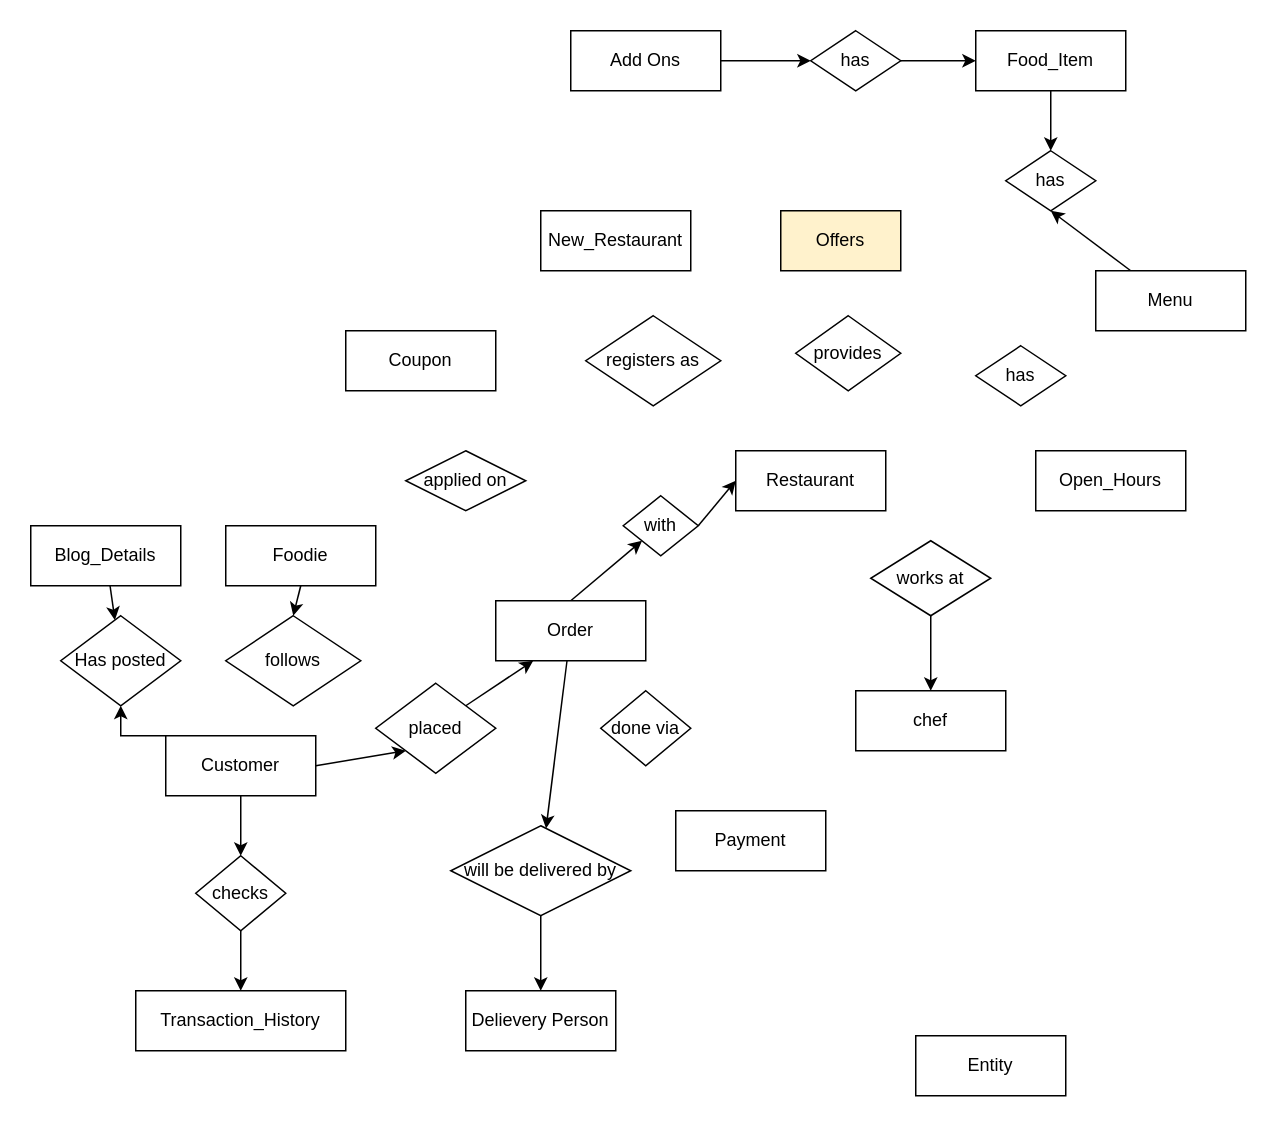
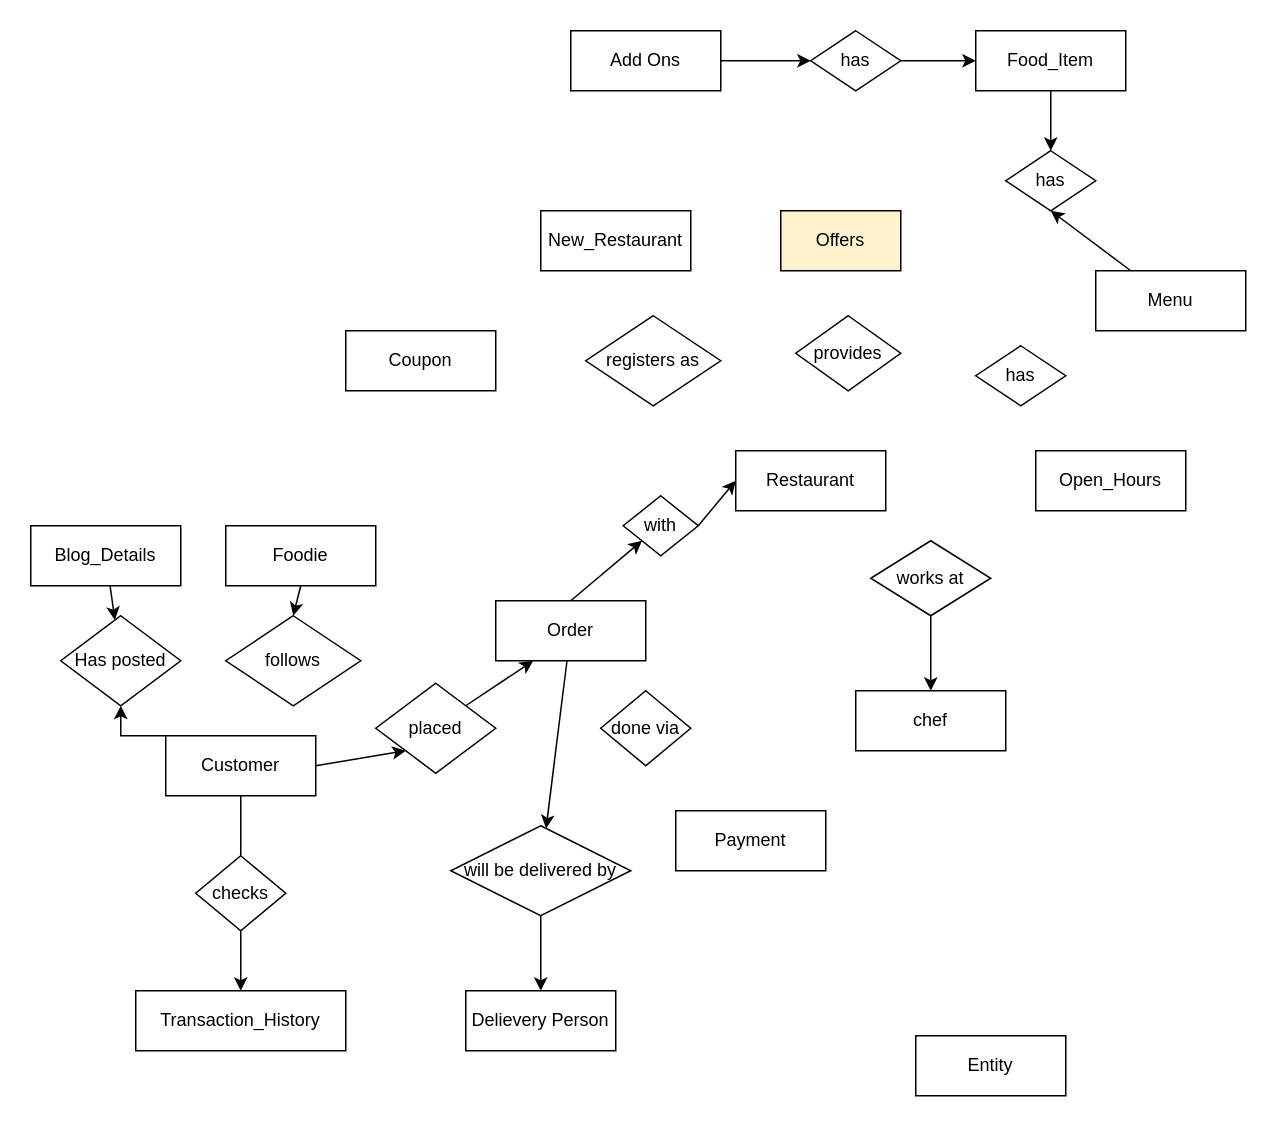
  <mxCell id="0" />
  <mxCell id="1" parent="0" />
  <mxCell id="2" style="edgeStyle=elbowEdgeStyle;rounded=0;orthogonalLoop=1;jettySize=auto;elbow=vertical;html=1;exitX=0;exitY=0.5;exitDx=0;exitDy=0;" edge="1" parent="1" source="5" target="27"><mxGeometry relative="1" as="geometry" /></mxCell>
  <mxCell id="3" style="rounded=0;orthogonalLoop=1;jettySize=auto;html=1;exitX=1;exitY=0.5;exitDx=0;exitDy=0;entryX=0;entryY=1;entryDx=0;entryDy=0;" edge="1" parent="1" source="5" target="30"><mxGeometry relative="1" as="geometry" /></mxCell>
- <mxCell id="4" value="" style="rounded=0;orthogonalLoop=1;jettySize=auto;elbow=vertical;html=1;entryX=0.5;entryY=0;entryDx=0;entryDy=0;" edge="1" parent="1" source="5" target="38"><mxGeometry relative="1" as="geometry" /></mxCell>
+ <mxCell id="4" value="" style="rounded=0;orthogonalLoop=1;jettySize=auto;elbow=vertical;html=1;entryX=0.5;entryY=0;entryDx=0;entryDy=0;endArrow=none;" edge="1" parent="1" source="5" target="38"><mxGeometry relative="1" as="geometry" /></mxCell>
  <mxCell id="5" value="Customer" style="whiteSpace=wrap;html=1;align=center;" vertex="1" parent="1"><mxGeometry x="110" y="490" width="100" height="40" as="geometry" /></mxCell>
  <mxCell id="6" style="rounded=0;orthogonalLoop=1;jettySize=auto;elbow=vertical;html=1;exitX=0.5;exitY=1;exitDx=0;exitDy=0;entryX=0.5;entryY=0;entryDx=0;entryDy=0;" edge="1" parent="1" source="7" target="28"><mxGeometry relative="1" as="geometry" /></mxCell>
  <mxCell id="7" value="Foodie" style="whiteSpace=wrap;html=1;align=center;" vertex="1" parent="1"><mxGeometry x="150" y="350" width="100" height="40" as="geometry" /></mxCell>
  <mxCell id="8" value="Delievery Person" style="whiteSpace=wrap;html=1;align=center;" vertex="1" parent="1"><mxGeometry x="310" y="660" width="100" height="40" as="geometry" /></mxCell>
  <mxCell id="9" value="Transaction_History" style="whiteSpace=wrap;html=1;align=center;" vertex="1" parent="1"><mxGeometry x="90" y="660" width="140" height="40" as="geometry" /></mxCell>
  <mxCell id="10" value="" style="rounded=0;orthogonalLoop=1;jettySize=auto;elbow=vertical;html=1;" edge="1" parent="1" source="11" target="27"><mxGeometry relative="1" as="geometry" /></mxCell>
  <mxCell id="11" value="Blog_Details" style="whiteSpace=wrap;html=1;align=center;" vertex="1" parent="1"><mxGeometry x="20" y="350" width="100" height="40" as="geometry" /></mxCell>
  <mxCell id="12" style="rounded=0;orthogonalLoop=1;jettySize=auto;html=1;exitX=0.5;exitY=0;exitDx=0;exitDy=0;entryX=0;entryY=1;entryDx=0;entryDy=0;" edge="1" parent="1" source="14" target="33"><mxGeometry relative="1" as="geometry" /></mxCell>
  <mxCell id="13" value="" style="rounded=0;orthogonalLoop=1;jettySize=auto;elbow=vertical;html=1;" edge="1" parent="1" source="14" target="36"><mxGeometry relative="1" as="geometry" /></mxCell>
  <mxCell id="14" value="Order" style="whiteSpace=wrap;html=1;align=center;" vertex="1" parent="1"><mxGeometry x="330" y="400" width="100" height="40" as="geometry" /></mxCell>
  <mxCell id="15" value="Restaurant" style="whiteSpace=wrap;html=1;align=center;" vertex="1" parent="1"><mxGeometry x="490" y="300" width="100" height="40" as="geometry" /></mxCell>
  <mxCell id="16" value="" style="rounded=0;orthogonalLoop=1;jettySize=auto;elbow=vertical;html=1;entryX=0.5;entryY=1;entryDx=0;entryDy=0;" edge="1" parent="1" source="17" target="39"><mxGeometry relative="1" as="geometry" /></mxCell>
  <mxCell id="17" value="Menu" style="whiteSpace=wrap;html=1;align=center;" vertex="1" parent="1"><mxGeometry x="730" y="180" width="100" height="40" as="geometry" /></mxCell>
  <mxCell id="18" value="" style="rounded=0;orthogonalLoop=1;jettySize=auto;elbow=vertical;html=1;entryX=0.5;entryY=0;entryDx=0;entryDy=0;" edge="1" parent="1" source="19" target="39"><mxGeometry relative="1" as="geometry" /></mxCell>
  <mxCell id="19" value="Food_Item" style="whiteSpace=wrap;html=1;align=center;" vertex="1" parent="1"><mxGeometry x="650" y="20" width="100" height="40" as="geometry" /></mxCell>
  <mxCell id="20" value="" style="edgeStyle=elbowEdgeStyle;rounded=0;orthogonalLoop=1;jettySize=auto;elbow=vertical;html=1;" edge="1" parent="1" source="21" target="42"><mxGeometry relative="1" as="geometry" /></mxCell>
  <mxCell id="21" value="Add Ons" style="whiteSpace=wrap;html=1;align=center;" vertex="1" parent="1"><mxGeometry x="380" y="20" width="100" height="40" as="geometry" /></mxCell>
  <mxCell id="22" value="Open_Hours" style="whiteSpace=wrap;html=1;align=center;" vertex="1" parent="1"><mxGeometry x="690" y="300" width="100" height="40" as="geometry" /></mxCell>
  <mxCell id="23" value="New_Restaurant" style="whiteSpace=wrap;html=1;align=center;" vertex="1" parent="1"><mxGeometry x="360" y="140" width="100" height="40" as="geometry" /></mxCell>
  <mxCell id="24" value="Coupon" style="whiteSpace=wrap;html=1;align=center;" vertex="1" parent="1"><mxGeometry x="230" y="220" width="100" height="40" as="geometry" /></mxCell>
  <mxCell id="25" value="Payment" style="whiteSpace=wrap;html=1;align=center;" vertex="1" parent="1"><mxGeometry x="450" y="540" width="100" height="40" as="geometry" /></mxCell>
  <mxCell id="26" style="edgeStyle=orthogonalEdgeStyle;rounded=0;orthogonalLoop=1;jettySize=auto;html=1;exitX=0.5;exitY=1;exitDx=0;exitDy=0;" edge="1" parent="1" source="5" target="5"><mxGeometry relative="1" as="geometry" /></mxCell>
  <mxCell id="27" value="Has posted" style="shape=rhombus;perimeter=rhombusPerimeter;whiteSpace=wrap;html=1;align=center;" vertex="1" parent="1"><mxGeometry x="40" y="410" width="80" height="60" as="geometry" /></mxCell>
  <mxCell id="28" value="follows" style="shape=rhombus;perimeter=rhombusPerimeter;whiteSpace=wrap;html=1;align=center;" vertex="1" parent="1"><mxGeometry x="150" y="410" width="90" height="60" as="geometry" /></mxCell>
  <mxCell id="29" style="rounded=0;orthogonalLoop=1;jettySize=auto;elbow=vertical;html=1;exitX=1;exitY=0;exitDx=0;exitDy=0;entryX=0.25;entryY=1;entryDx=0;entryDy=0;" edge="1" parent="1" source="30" target="14"><mxGeometry relative="1" as="geometry" /></mxCell>
  <mxCell id="30" value="placed" style="shape=rhombus;perimeter=rhombusPerimeter;whiteSpace=wrap;html=1;align=center;" vertex="1" parent="1"><mxGeometry x="250" y="455" width="80" height="60" as="geometry" /></mxCell>
  <mxCell id="31" value="done via" style="shape=rhombus;perimeter=rhombusPerimeter;whiteSpace=wrap;html=1;align=center;" vertex="1" parent="1"><mxGeometry x="400" y="460" width="60" height="50" as="geometry" /></mxCell>
  <mxCell id="32" style="rounded=0;orthogonalLoop=1;jettySize=auto;html=1;exitX=1;exitY=0.5;exitDx=0;exitDy=0;entryX=0;entryY=0.5;entryDx=0;entryDy=0;" edge="1" parent="1" source="33" target="15"><mxGeometry relative="1" as="geometry" /></mxCell>
  <mxCell id="33" value="with" style="shape=rhombus;perimeter=rhombusPerimeter;whiteSpace=wrap;html=1;align=center;" vertex="1" parent="1"><mxGeometry x="415" y="330" width="50" height="40" as="geometry" /></mxCell>
  <mxCell id="34" value="has" style="shape=rhombus;perimeter=rhombusPerimeter;whiteSpace=wrap;html=1;align=center;" vertex="1" parent="1"><mxGeometry x="650" y="230" width="60" height="40" as="geometry" /></mxCell>
  <mxCell id="35" value="" style="edgeStyle=elbowEdgeStyle;rounded=0;orthogonalLoop=1;jettySize=auto;elbow=vertical;html=1;" edge="1" parent="1" source="36" target="8"><mxGeometry relative="1" as="geometry" /></mxCell>
  <mxCell id="36" value="will be delivered by" style="shape=rhombus;perimeter=rhombusPerimeter;whiteSpace=wrap;html=1;align=center;" vertex="1" parent="1"><mxGeometry x="300" y="550" width="120" height="60" as="geometry" /></mxCell>
  <mxCell id="37" value="" style="edgeStyle=elbowEdgeStyle;rounded=0;orthogonalLoop=1;jettySize=auto;elbow=vertical;html=1;" edge="1" parent="1" source="38" target="9"><mxGeometry relative="1" as="geometry" /></mxCell>
  <mxCell id="38" value="checks" style="shape=rhombus;perimeter=rhombusPerimeter;whiteSpace=wrap;html=1;align=center;" vertex="1" parent="1"><mxGeometry x="130" y="570" width="60" height="50" as="geometry" /></mxCell>
  <mxCell id="39" value="has" style="shape=rhombus;perimeter=rhombusPerimeter;whiteSpace=wrap;html=1;align=center;" vertex="1" parent="1"><mxGeometry x="670" y="100" width="60" height="40" as="geometry" /></mxCell>
  <mxCell id="40" value="Offers" style="whiteSpace=wrap;html=1;align=center;fillColor=#fff2cc;" vertex="1" parent="1"><mxGeometry x="520" y="140" width="80" height="40" as="geometry" /></mxCell>
  <mxCell id="41" value="" style="edgeStyle=elbowEdgeStyle;rounded=0;orthogonalLoop=1;jettySize=auto;elbow=vertical;html=1;" edge="1" parent="1" source="42" target="19"><mxGeometry relative="1" as="geometry" /></mxCell>
  <mxCell id="42" value="has" style="shape=rhombus;perimeter=rhombusPerimeter;whiteSpace=wrap;html=1;align=center;" vertex="1" parent="1"><mxGeometry x="540" y="20" width="60" height="40" as="geometry" /></mxCell>
- <mxCell id="43" value="applied on" style="shape=rhombus;perimeter=rhombusPerimeter;whiteSpace=wrap;html=1;align=center;" vertex="1" parent="1"><mxGeometry x="270" y="300" width="80" height="40" as="geometry" /></mxCell>
  <mxCell id="44" value="registers as" style="shape=rhombus;perimeter=rhombusPerimeter;whiteSpace=wrap;html=1;align=center;" vertex="1" parent="1"><mxGeometry x="390" y="210" width="90" height="60" as="geometry" /></mxCell>
  <mxCell id="45" value="chef" style="whiteSpace=wrap;html=1;align=center;" vertex="1" parent="1"><mxGeometry x="570" y="460" width="100" height="40" as="geometry" /></mxCell>
  <mxCell id="46" value="" style="edgeStyle=elbowEdgeStyle;rounded=0;orthogonalLoop=1;jettySize=auto;elbow=vertical;html=1;" edge="1" parent="1" source="47" target="45"><mxGeometry relative="1" as="geometry" /></mxCell>
  <mxCell id="47" value="works at" style="shape=rhombus;perimeter=rhombusPerimeter;whiteSpace=wrap;html=1;align=center;" vertex="1" parent="1"><mxGeometry x="580" y="360" width="80" height="50" as="geometry" /></mxCell>
  <mxCell id="48" value="provides" style="shape=rhombus;perimeter=rhombusPerimeter;whiteSpace=wrap;html=1;align=center;" vertex="1" parent="1"><mxGeometry x="530" y="210" width="70" height="50" as="geometry" /></mxCell>
  <mxCell id="49" value="Entity" style="whiteSpace=wrap;html=1;align=center;" vertex="1" parent="1"><mxGeometry x="610" y="690" width="100" height="40" as="geometry" /></mxCell>
